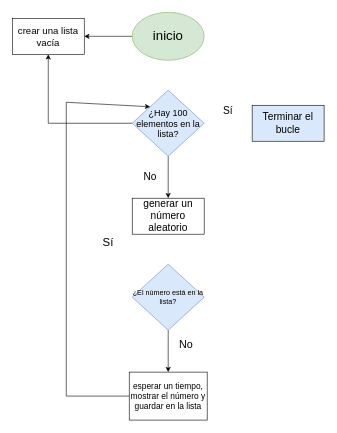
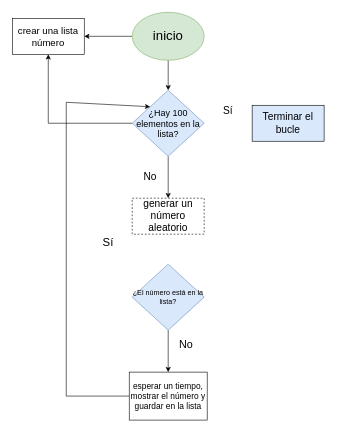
  <mxCell id="0" />
  <mxCell id="1" parent="0" />
+ <mxCell id="2" value="" style="edgeStyle=orthogonalEdgeStyle;rounded=0;orthogonalLoop=1;jettySize=auto;html=1;" edge="1" parent="1" source="4" target="7"><mxGeometry relative="1" as="geometry" /></mxCell>
  <mxCell id="3" value="" style="edgeStyle=orthogonalEdgeStyle;rounded=0;orthogonalLoop=1;jettySize=auto;html=1;" edge="1" parent="1" source="4" target="17"><mxGeometry relative="1" as="geometry" /></mxCell>
  <mxCell id="4" value="&lt;font style=&quot;font-size: 22px;&quot;&gt;inicio&lt;/font&gt;" style="ellipse;whiteSpace=wrap;html=1;fillColor=#d5e8d4;strokeColor=#82b366;" vertex="1" parent="1"><mxGeometry x="220" y="20" width="120" height="80" as="geometry" /></mxCell>
  <mxCell id="5" value="" style="edgeStyle=orthogonalEdgeStyle;rounded=0;orthogonalLoop=1;jettySize=auto;html=1;" edge="1" parent="1" source="7" target="8"><mxGeometry relative="1" as="geometry" /></mxCell>
  <mxCell id="6" value="" style="edgeStyle=orthogonalEdgeStyle;rounded=0;orthogonalLoop=1;jettySize=auto;html=1;" edge="1" parent="1" source="7" target="17"><mxGeometry relative="1" as="geometry" /></mxCell>
  <mxCell id="7" value="&lt;font style=&quot;font-size: 15px;&quot;&gt;¿Hay 100 elementos en la lista?&lt;/font&gt;" style="rhombus;whiteSpace=wrap;html=1;fillColor=#dae8fc;strokeColor=#6c8ebf;" vertex="1" parent="1"><mxGeometry x="220" y="150" width="120" height="110" as="geometry" /></mxCell>
- <mxCell id="8" value="&lt;font style=&quot;font-size: 17px;&quot;&gt;generar un número aleatorio&lt;/font&gt;" style="whiteSpace=wrap;html=1;" vertex="1" parent="1"><mxGeometry x="220" y="330" width="120" height="60" as="geometry" /></mxCell>
+ <mxCell id="8" value="&lt;font style=&quot;font-size: 17px;&quot;&gt;generar un número aleatorio&lt;/font&gt;" style="whiteSpace=wrap;html=1;dashed=1;" vertex="1" parent="1"><mxGeometry x="220" y="330" width="120" height="60" as="geometry" /></mxCell>
  <mxCell id="9" value="&lt;font style=&quot;font-size: 17px;&quot;&gt;No&lt;/font&gt;" style="text;html=1;align=center;verticalAlign=middle;whiteSpace=wrap;rounded=0;" vertex="1" parent="1"><mxGeometry x="220" y="280" width="60" height="30" as="geometry" /></mxCell>
  <mxCell id="10" value="" style="edgeStyle=orthogonalEdgeStyle;rounded=0;orthogonalLoop=1;jettySize=auto;html=1;" edge="1" parent="1" source="11" target="15"><mxGeometry relative="1" as="geometry" /></mxCell>
  <mxCell id="11" value="¿El número está en la lista?" style="rhombus;whiteSpace=wrap;html=1;fillColor=#dae8fc;strokeColor=#6c8ebf;" vertex="1" parent="1"><mxGeometry x="220" y="440" width="120" height="110" as="geometry" /></mxCell>
  <mxCell id="12" value="&lt;font style=&quot;font-size: 17px;&quot;&gt;Terminar el bucle&lt;/font&gt;" style="whiteSpace=wrap;html=1;fillColor=#dae8fc;" vertex="1" parent="1"><mxGeometry x="420" y="175" width="120" height="60" as="geometry" /></mxCell>
  <mxCell id="13" value="&lt;font style=&quot;font-size: 17px;&quot;&gt;Sí&lt;/font&gt;" style="text;html=1;align=center;verticalAlign=middle;whiteSpace=wrap;rounded=0;" vertex="1" parent="1"><mxGeometry x="350" y="170" width="60" height="30" as="geometry" /></mxCell>
  <mxCell id="14" value="&lt;font style=&quot;font-size: 19px;&quot;&gt;Sí&lt;/font&gt;" style="text;html=1;align=center;verticalAlign=middle;whiteSpace=wrap;rounded=0;" vertex="1" parent="1"><mxGeometry x="150" y="390" width="60" height="30" as="geometry" /></mxCell>
  <mxCell id="15" value="&lt;font style=&quot;font-size: 14px;&quot;&gt;esperar un tiempo, mostrar el número y guardar en la lista&lt;/font&gt;" style="whiteSpace=wrap;html=1;" vertex="1" parent="1"><mxGeometry x="215" y="620" width="130" height="80" as="geometry" /></mxCell>
  <mxCell id="16" value="&lt;font style=&quot;font-size: 18px;&quot;&gt;No&lt;/font&gt;" style="text;html=1;align=center;verticalAlign=middle;whiteSpace=wrap;rounded=0;" vertex="1" parent="1"><mxGeometry x="280" y="560" width="60" height="30" as="geometry" /></mxCell>
- <mxCell id="17" value="&lt;font style=&quot;font-size: 16px;&quot;&gt;crear una lista vacía&lt;/font&gt;" style="whiteSpace=wrap;html=1;" vertex="1" parent="1"><mxGeometry x="20" y="30" width="120" height="60" as="geometry" /></mxCell>
+ <mxCell id="17" value="&lt;font style=&quot;font-size: 16px;&quot;&gt;crear una lista número&lt;/font&gt;" style="whiteSpace=wrap;html=1;" vertex="1" parent="1"><mxGeometry x="20" y="30" width="120" height="60" as="geometry" /></mxCell>
  <mxCell id="18" value="" style="endArrow=classic;html=1;rounded=0;exitX=0;exitY=0.5;exitDx=0;exitDy=0;entryX=0;entryY=0;entryDx=0;entryDy=0;" edge="1" parent="1" source="15" target="7"><mxGeometry width="50" height="50" relative="1" as="geometry"><mxPoint x="190" y="480" as="sourcePoint" /><mxPoint x="240" y="430" as="targetPoint" /><Array as="points"><mxPoint x="110" y="660" /><mxPoint x="110" y="170" /></Array></mxGeometry></mxCell>
